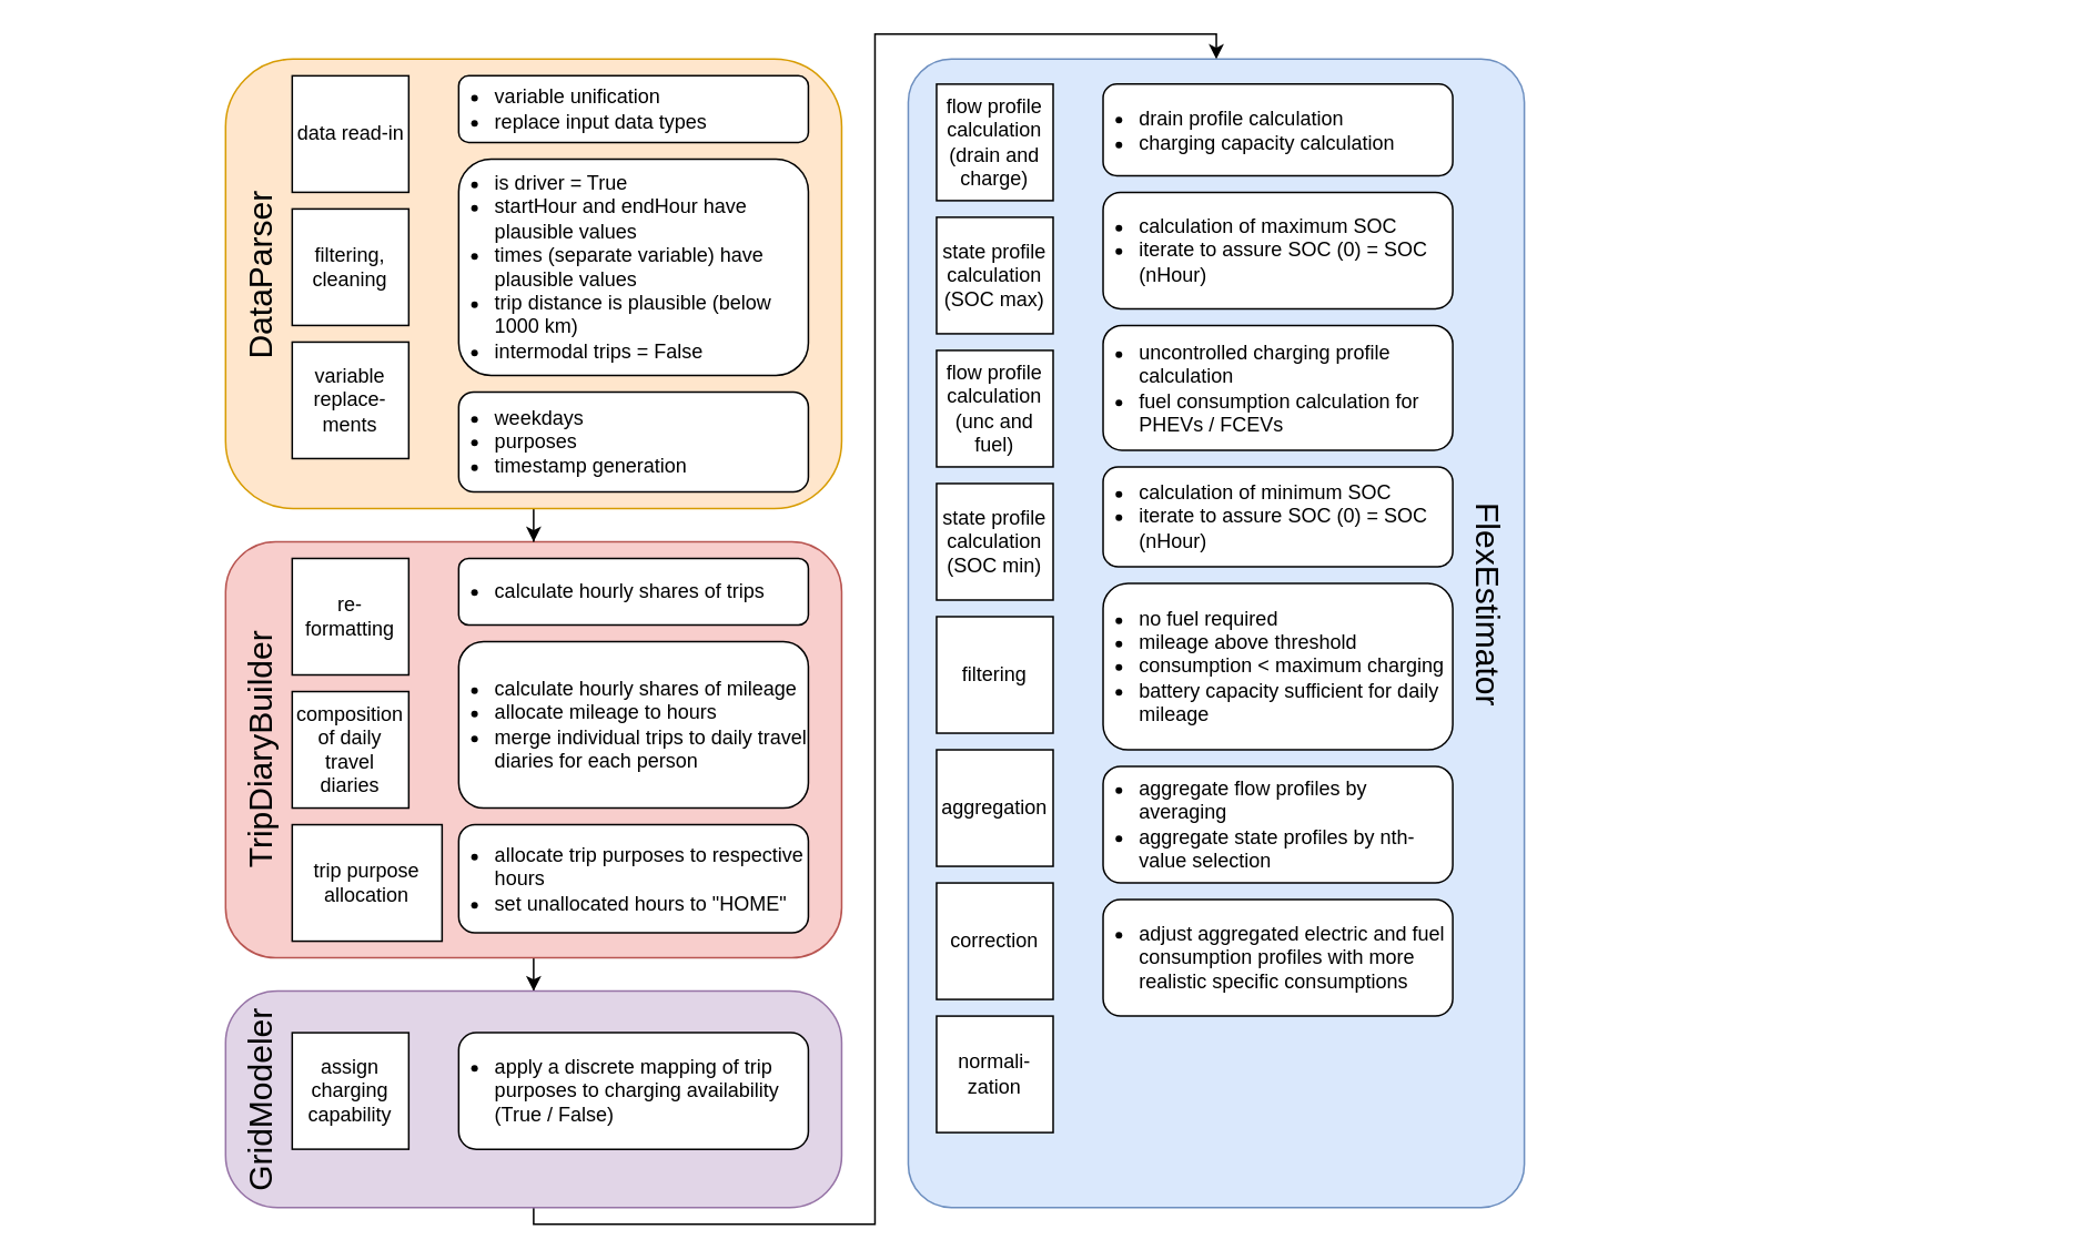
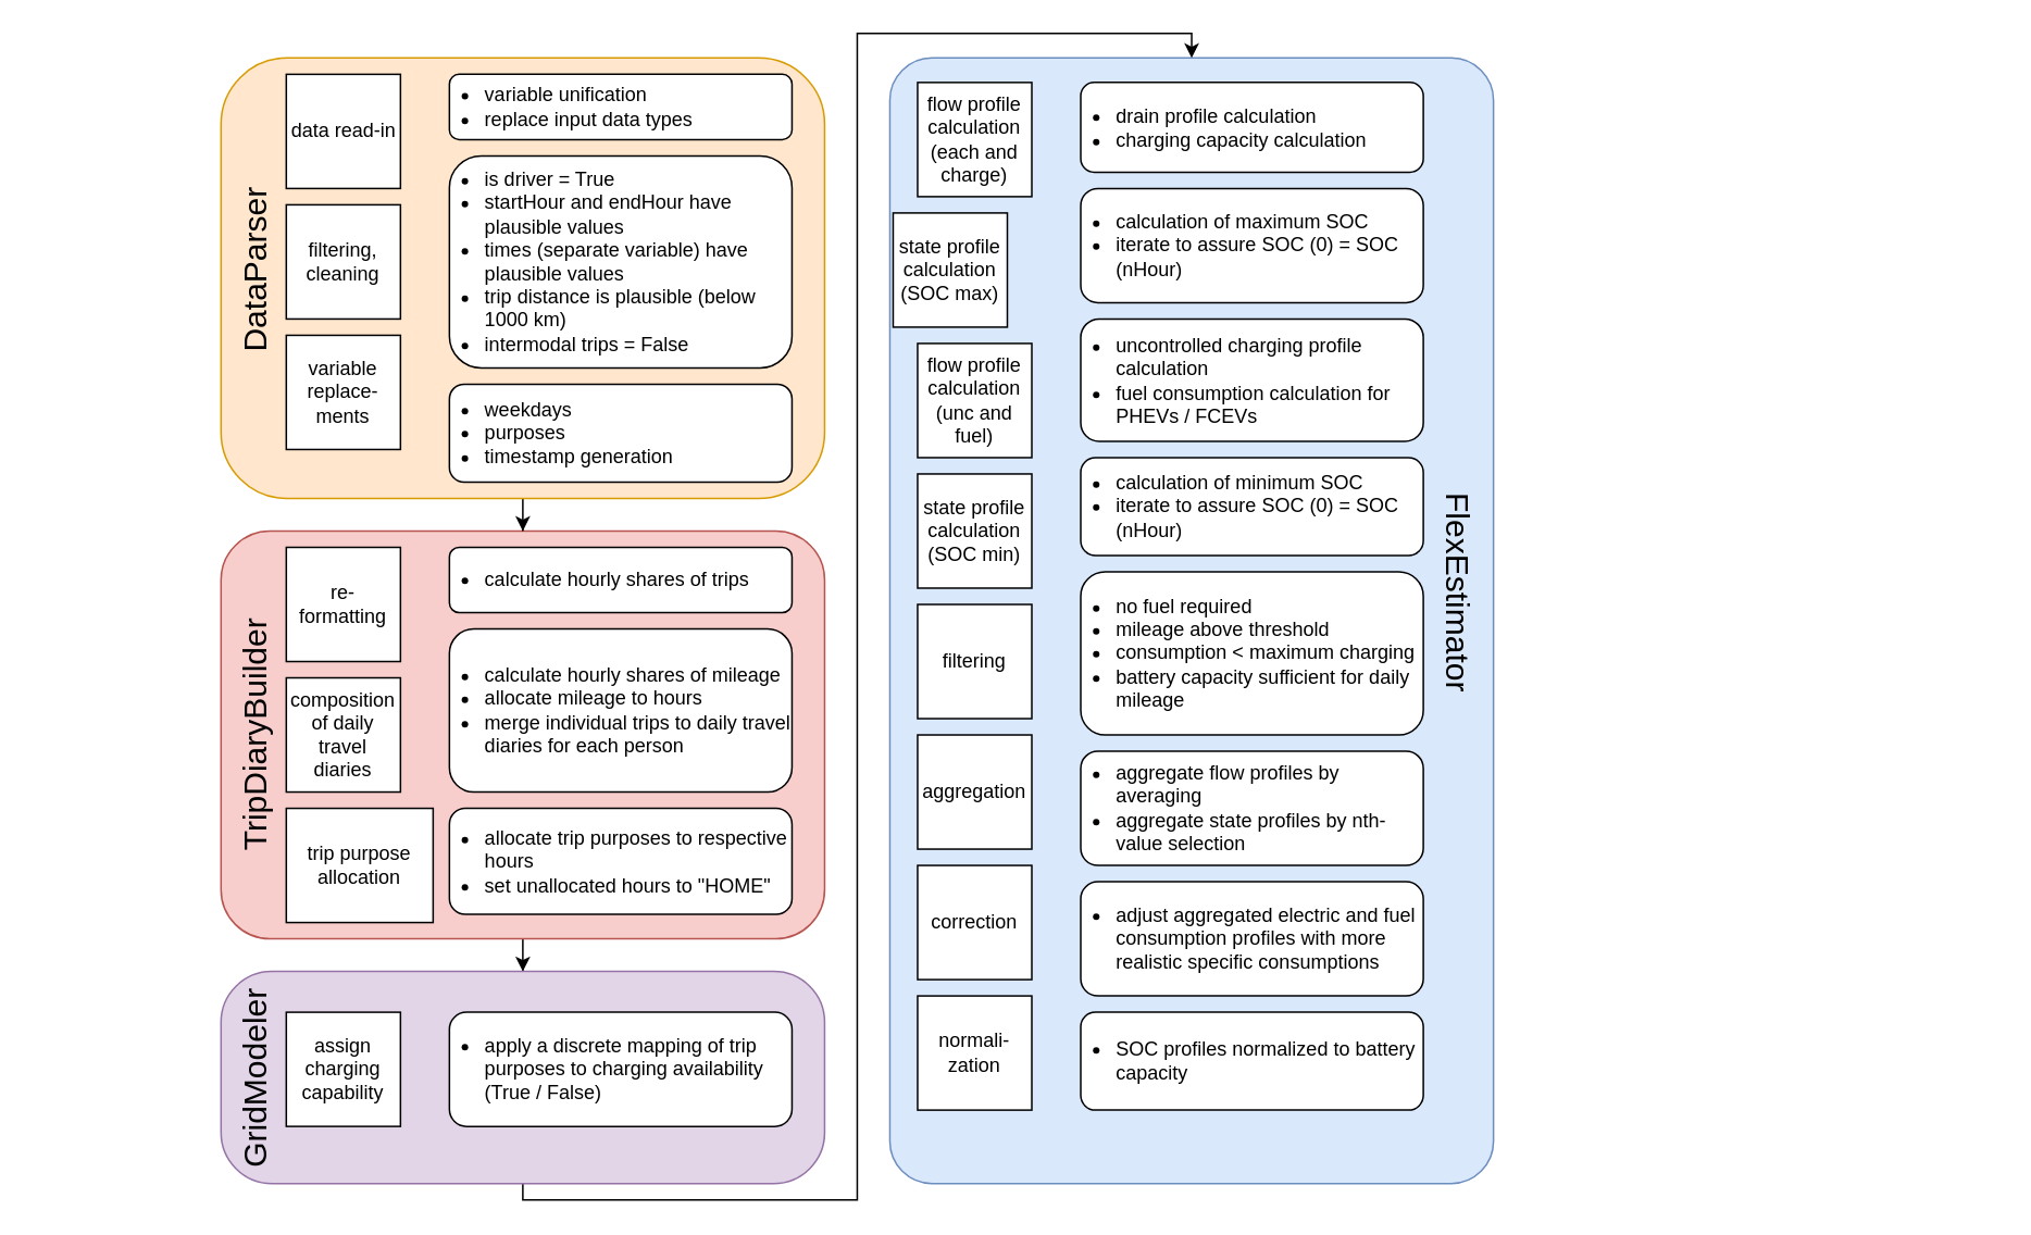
  <mxCell id="0" />
  <mxCell id="1" parent="0" />
  <mxCell id="2" value="" style="rounded=1;whiteSpace=wrap;html=1;fillColor=#dae8fc;strokeColor=#6c8ebf;arcSize=7;" parent="1" vertex="1"><mxGeometry x="545" y="35" width="370" height="690" as="geometry" /></mxCell>
  <mxCell id="3" style="edgeStyle=orthogonalEdgeStyle;rounded=0;orthogonalLoop=1;jettySize=auto;html=1;entryX=0.5;entryY=0;entryDx=0;entryDy=0;fontSize=20;" parent="1" source="4" target="21" edge="1"><mxGeometry relative="1" as="geometry" /></mxCell>
  <mxCell id="4" value="" style="rounded=1;whiteSpace=wrap;html=1;fillColor=#f8cecc;strokeColor=#b85450;arcSize=12;" parent="1" vertex="1"><mxGeometry x="135" y="325" width="370" height="250" as="geometry" /></mxCell>
  <mxCell id="5" style="edgeStyle=orthogonalEdgeStyle;rounded=0;orthogonalLoop=1;jettySize=auto;html=1;entryX=0.5;entryY=0;entryDx=0;entryDy=0;fontSize=20;" parent="1" source="6" target="4" edge="1"><mxGeometry relative="1" as="geometry" /></mxCell>
  <mxCell id="6" value="" style="rounded=1;whiteSpace=wrap;html=1;fillColor=#ffe6cc;strokeColor=#d79b00;" parent="1" vertex="1"><mxGeometry x="135" y="35" width="370" height="270" as="geometry" /></mxCell>
  <mxCell id="7" value="data read-in" style="whiteSpace=wrap;html=1;aspect=fixed;spacing=2;spacingLeft=2;spacingRight=1;" parent="1" vertex="1"><mxGeometry x="175" y="45" width="70" height="70" as="geometry" /></mxCell>
  <mxCell id="8" value="filtering, cleaning" style="whiteSpace=wrap;html=1;aspect=fixed;" parent="1" vertex="1"><mxGeometry x="175" y="125" width="70" height="70" as="geometry" /></mxCell>
  <mxCell id="9" value="variable replace-ments" style="whiteSpace=wrap;html=1;aspect=fixed;" parent="1" vertex="1"><mxGeometry x="175" y="205" width="70" height="70" as="geometry" /></mxCell>
  <mxCell id="10" value="composition of daily travel diaries" style="whiteSpace=wrap;html=1;aspect=fixed;spacingLeft=2;spacingRight=2;" parent="1" vertex="1"><mxGeometry x="175" y="415" width="70" height="70" as="geometry" /></mxCell>
  <mxCell id="11" value="&lt;div align=&quot;left&quot;&gt;&lt;ul&gt;&lt;li&gt;is driver = True&lt;/li&gt;&lt;li&gt;startHour and endHour have plausible values&lt;/li&gt;&lt;li&gt;times (separate variable) have plausible values&lt;/li&gt;&lt;li&gt;trip distance is plausible (below 1000 km)&lt;/li&gt;&lt;li&gt;intermodal trips = False&lt;/li&gt;&lt;/ul&gt;&lt;/div&gt;" style="rounded=1;whiteSpace=wrap;html=1;align=left;spacing=2;spacingLeft=-20;" parent="1" vertex="1"><mxGeometry x="275" y="95" width="210" height="130" as="geometry" /></mxCell>
  <mxCell id="12" value="&lt;ul&gt;&lt;li&gt;variable unification&lt;/li&gt;&lt;li&gt;replace input data types&lt;br&gt;&lt;/li&gt;&lt;/ul&gt;" style="rounded=1;whiteSpace=wrap;html=1;align=left;spacingLeft=-20;" parent="1" vertex="1"><mxGeometry x="275" y="45" width="210" height="40" as="geometry" /></mxCell>
  <mxCell id="13" value="&lt;ul&gt;&lt;li&gt;weekdays&lt;/li&gt;&lt;li&gt;purposes&lt;/li&gt;&lt;li&gt;timestamp generation&lt;br&gt;&lt;/li&gt;&lt;/ul&gt;" style="rounded=1;whiteSpace=wrap;html=1;align=left;spacing=2;spacingLeft=-20;" parent="1" vertex="1"><mxGeometry x="275" y="235" width="210" height="60" as="geometry" /></mxCell>
  <mxCell id="14" value="re-formatting" style="whiteSpace=wrap;html=1;aspect=fixed;spacingLeft=2;spacingRight=2;" parent="1" vertex="1"><mxGeometry x="175" y="335" width="70" height="70" as="geometry" /></mxCell>
  <mxCell id="15" value="&lt;ul&gt;&lt;li&gt;calculate hourly shares of trips&lt;br&gt;&lt;/li&gt;&lt;/ul&gt;" style="rounded=1;whiteSpace=wrap;html=1;align=left;spacingRight=2;spacing=2;spacingLeft=-20;" parent="1" vertex="1"><mxGeometry x="275" y="335" width="210" height="40" as="geometry" /></mxCell>
  <mxCell id="16" value="&lt;ul&gt;&lt;li&gt;calculate hourly shares of mileage&lt;br&gt;&lt;/li&gt;&lt;li&gt;allocate mileage to hours&lt;/li&gt;&lt;li&gt;merge individual trips to daily travel diaries for each person&lt;br&gt;&lt;/li&gt;&lt;/ul&gt;" style="rounded=1;whiteSpace=wrap;html=1;align=left;spacing=2;spacingLeft=-20;" parent="1" vertex="1"><mxGeometry x="275" y="385" width="210" height="100" as="geometry" /></mxCell>
  <mxCell id="17" value="DataParser" style="text;html=1;strokeColor=none;fillColor=none;align=center;verticalAlign=middle;whiteSpace=wrap;rounded=0;fontSize=20;rotation=270;" parent="1" vertex="1"><mxGeometry x="20" y="155" width="270" height="20" as="geometry" /></mxCell>
  <mxCell id="18" value="TripDiaryBuilder" style="text;html=1;strokeColor=none;fillColor=none;align=center;verticalAlign=middle;whiteSpace=wrap;rounded=0;fontSize=20;rotation=270;" parent="1" vertex="1"><mxGeometry x="35" y="440" width="240" height="20" as="geometry" /></mxCell>
  <mxCell id="19" value="trip purpose allocation" style="whiteSpace=wrap;html=1;aspect=fixed;spacingLeft=2;spacingRight=2;" parent="1" vertex="1"><mxGeometry x="175" y="495" width="90" height="70" as="geometry" /></mxCell>
  <mxCell id="20" style="edgeStyle=orthogonalEdgeStyle;rounded=0;orthogonalLoop=1;jettySize=auto;html=1;entryX=0.5;entryY=0;entryDx=0;entryDy=0;fontSize=20;" parent="1" source="21" target="2" edge="1"><mxGeometry relative="1" as="geometry"><Array as="points"><mxPoint x="525" y="735" /><mxPoint x="525" y="20" /><mxPoint x="730" y="20" /></Array></mxGeometry></mxCell>
  <mxCell id="21" value="" style="rounded=1;whiteSpace=wrap;html=1;fillColor=#e1d5e7;strokeColor=#9673a6;arcSize=24;" parent="1" vertex="1"><mxGeometry x="135" y="595" width="370" height="130" as="geometry" /></mxCell>
  <mxCell id="22" value="assign charging capability" style="whiteSpace=wrap;html=1;aspect=fixed;spacingLeft=2;spacingRight=2;" parent="1" vertex="1"><mxGeometry x="175" y="620" width="70" height="70" as="geometry" /></mxCell>
  <mxCell id="23" value="&lt;ul&gt;&lt;li&gt;apply a discrete mapping of trip purposes to charging availability (True / False)&lt;br&gt;&lt;/li&gt;&lt;/ul&gt;" style="rounded=1;whiteSpace=wrap;html=1;align=left;spacingRight=2;spacingLeft=-20;" parent="1" vertex="1"><mxGeometry x="275" y="620" width="210" height="70" as="geometry" /></mxCell>
  <mxCell id="24" value="FlexEstimator" style="text;html=1;strokeColor=none;fillColor=none;align=center;verticalAlign=middle;whiteSpace=wrap;rounded=0;fontSize=20;rotation=90;" parent="1" vertex="1"><mxGeometry x="567.5" y="352.5" width="655" height="20" as="geometry" /></mxCell>
- <mxCell id="25" value="state profile calculation (SOC max)" style="whiteSpace=wrap;html=1;aspect=fixed;spacingLeft=2;spacingRight=2;" parent="1" vertex="1"><mxGeometry x="562" y="130" width="70" height="70" as="geometry" /></mxCell>
- <mxCell id="26" value="flow profile calculation (drain and charge)" style="whiteSpace=wrap;html=1;aspect=fixed;spacingLeft=2;spacingRight=2;" parent="1" vertex="1"><mxGeometry x="562" y="50" width="70" height="70" as="geometry" /></mxCell>
+ <mxCell id="25" value="state profile calculation (SOC max)" style="whiteSpace=wrap;html=1;aspect=fixed;spacingLeft=2;spacingRight=2;" parent="1" vertex="1"><mxGeometry x="547" y="130" width="70" height="70" as="geometry" /></mxCell>
+ <mxCell id="26" value="flow profile calculation (each and charge)" style="whiteSpace=wrap;html=1;aspect=fixed;spacingLeft=2;spacingRight=2;" parent="1" vertex="1"><mxGeometry x="562" y="50" width="70" height="70" as="geometry" /></mxCell>
  <mxCell id="27" value="&lt;ul&gt;&lt;li&gt;drain profile calculation&lt;/li&gt;&lt;li&gt;charging capacity calculation&lt;br&gt;&lt;/li&gt;&lt;/ul&gt;" style="rounded=1;whiteSpace=wrap;html=1;align=left;spacingRight=2;spacingLeft=-20;" parent="1" vertex="1"><mxGeometry x="662" y="50" width="210" height="55" as="geometry" /></mxCell>
  <mxCell id="28" value="&lt;ul&gt;&lt;li&gt;calculation of maximum SOC &lt;br&gt;&lt;/li&gt;&lt;li&gt;iterate to assure SOC (0) = SOC (nHour)&lt;br&gt;&lt;/li&gt;&lt;/ul&gt;" style="rounded=1;whiteSpace=wrap;html=1;align=left;spacingLeft=-20;spacingRight=2;" parent="1" vertex="1"><mxGeometry x="662" y="115" width="210" height="70" as="geometry" /></mxCell>
  <mxCell id="29" value="flow profile calculation (unc and fuel)" style="whiteSpace=wrap;html=1;aspect=fixed;spacingLeft=2;spacingRight=2;" parent="1" vertex="1"><mxGeometry x="562" y="210" width="70" height="70" as="geometry" /></mxCell>
  <mxCell id="30" value="&lt;ul&gt;&lt;li&gt;uncontrolled charging profile calculation&lt;/li&gt;&lt;li&gt;fuel consumption calculation for PHEVs / FCEVs&lt;br&gt;&lt;/li&gt;&lt;/ul&gt;" style="rounded=1;whiteSpace=wrap;html=1;align=left;spacingLeft=-20;" parent="1" vertex="1"><mxGeometry x="662" y="195" width="210" height="75" as="geometry" /></mxCell>
  <mxCell id="31" value="state profile calculation (SOC min)" style="whiteSpace=wrap;html=1;aspect=fixed;" parent="1" vertex="1"><mxGeometry x="562" y="290" width="70" height="70" as="geometry" /></mxCell>
  <mxCell id="32" value="&lt;ul&gt;&lt;li&gt;calculation of minimum SOC &lt;br&gt;&lt;/li&gt;&lt;li&gt;iterate to assure SOC (0) = SOC (nHour)&lt;br&gt;&lt;/li&gt;&lt;/ul&gt;" style="rounded=1;whiteSpace=wrap;html=1;align=left;spacingLeft=-20;" parent="1" vertex="1"><mxGeometry x="662" y="280" width="210" height="60" as="geometry" /></mxCell>
  <mxCell id="33" value="filtering" style="whiteSpace=wrap;html=1;aspect=fixed;" parent="1" vertex="1"><mxGeometry x="562" y="370" width="70" height="70" as="geometry" /></mxCell>
  <mxCell id="34" value="&lt;ul&gt;&lt;li&gt;no fuel required&lt;/li&gt;&lt;li&gt;mileage above threshold&lt;/li&gt;&lt;li&gt;consumption &amp;lt; maximum charging&lt;/li&gt;&lt;li&gt;battery capacity sufficient for daily mileage&lt;br&gt;&lt;/li&gt;&lt;/ul&gt;" style="rounded=1;whiteSpace=wrap;html=1;align=left;spacingLeft=-20;" parent="1" vertex="1"><mxGeometry x="662" y="350" width="210" height="100" as="geometry" /></mxCell>
  <mxCell id="35" value="aggregation" style="whiteSpace=wrap;html=1;aspect=fixed;" parent="1" vertex="1"><mxGeometry x="562" y="450" width="70" height="70" as="geometry" /></mxCell>
  <mxCell id="36" value="correction" style="whiteSpace=wrap;html=1;aspect=fixed;" parent="1" vertex="1"><mxGeometry x="562" y="530" width="70" height="70" as="geometry" /></mxCell>
  <mxCell id="37" value="normali-zation" style="whiteSpace=wrap;html=1;aspect=fixed;" parent="1" vertex="1"><mxGeometry x="562" y="610" width="70" height="70" as="geometry" /></mxCell>
  <mxCell id="38" value="&lt;ul&gt;&lt;li&gt;aggregate flow profiles by averaging&lt;/li&gt;&lt;li&gt;aggregate state profiles by nth-value selection&lt;br&gt;&lt;/li&gt;&lt;/ul&gt;" style="rounded=1;whiteSpace=wrap;html=1;align=left;spacingLeft=-20;" parent="1" vertex="1"><mxGeometry x="662" y="460" width="210" height="70" as="geometry" /></mxCell>
  <mxCell id="39" value="&lt;ul&gt;&lt;li&gt;adjust aggregated electric and fuel consumption profiles with more realistic specific consumptions&lt;br&gt;&lt;/li&gt;&lt;/ul&gt;" style="rounded=1;whiteSpace=wrap;html=1;align=left;spacingLeft=-20;spacingRight=2;" parent="1" vertex="1"><mxGeometry x="662" y="540" width="210" height="70" as="geometry" /></mxCell>
+ <mxCell id="40" value="&lt;ul&gt;&lt;li&gt;SOC profiles normalized to battery capacity&lt;/li&gt;&lt;/ul&gt;" style="rounded=1;whiteSpace=wrap;html=1;align=left;spacingLeft=-20;" parent="1" vertex="1"><mxGeometry x="662" y="620" width="210" height="60" as="geometry" /></mxCell>
  <mxCell id="41" value="GridModeler" style="text;html=1;strokeColor=none;fillColor=none;align=center;verticalAlign=middle;whiteSpace=wrap;rounded=0;fontSize=20;rotation=270;" parent="1" vertex="1"><mxGeometry x="106.88" y="650.63" width="96.25" height="20" as="geometry" /></mxCell>
  <mxCell id="42" value="&lt;ul&gt;&lt;li&gt;allocate trip purposes to respective hours&lt;/li&gt;&lt;li&gt;set unallocated hours to &quot;HOME&quot;&lt;/li&gt;&lt;/ul&gt;" style="rounded=1;whiteSpace=wrap;html=1;align=left;spacing=2;spacingLeft=-20;" parent="1" vertex="1"><mxGeometry x="275" y="495" width="210" height="65" as="geometry" /></mxCell>
